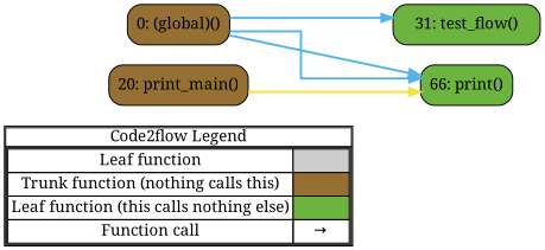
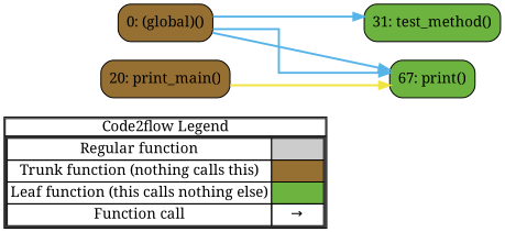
  digraph {
    concentrate=true
    fontname="Noto Serif"
    rankdir=LR
    splines=ortho
    node [fontname="Noto Serif" shape=rect fillcolor="#6db33f" style="rounded,filled"]
    edge [color="#56B4E9" fontname="Noto Serif" penwidth=2]
-   n1 [label=<         <table cellspacing="0" cellpadding="0" border="1"><tr><td>Code2flow Legend</td></tr><tr><td>         <table cellspacing="0">         <tr><td>Leaf function</td><td width="50px" bgcolor='#cccccc'></td></tr>         <tr><td>Trunk function (nothing calls this)</td><td bgcolor='#966F33'></td></tr>         <tr><td>Leaf function (this calls nothing else)</td><td bgcolor='#6db33f'></td></tr>         <tr><td>Function call</td><td><font color='black'>&#8594;</font></td></tr>         </table></td></tr></table>         > margin=0 shape=none fillcolor="" style=""]
-   n2 [label="31: test_flow()"]
-   n3 [label="66: print()"]
+   n1 [label=<         <table cellspacing="0" cellpadding="0" border="1"><tr><td>Code2flow Legend</td></tr><tr><td>         <table cellspacing="0">         <tr><td>Regular function</td><td width="50px" bgcolor='#cccccc'></td></tr>         <tr><td>Trunk function (nothing calls this)</td><td bgcolor='#966F33'></td></tr>         <tr><td>Leaf function (this calls nothing else)</td><td bgcolor='#6db33f'></td></tr>         <tr><td>Function call</td><td><font color='black'>&#8594;</font></td></tr>         </table></td></tr></table>         > margin=0 shape=none fillcolor="" style=""]
+   n2 [label="31: test_method()"]
+   n3 [label="67: print()"]
    n4 [fillcolor="#966F33" label="0: (global)()"]
    n5 [fillcolor="#966F33" label="20: print_main()"]
    subgraph sub_1 {
      label=legend
      rank=min
      n1
    }
    subgraph sub_2 {
      label="File: main"
      style=dotted
      n4
      subgraph sub_3 {
        label="Class: TestClass"
        style=dotted
        n2
      }
      subgraph sub_4 {
        label="Class: Output"
        style=dotted
        n3
      }
    }
    subgraph sub_5 {
      label="File: somemodule"
      style=dotted
      subgraph sub_6 {
        label="Class: SomeClass"
        style=dotted
        n5
      }
    }
    n4 -> n2
    n4 -> n3
    n4 -> n3
    n4 -> n3
    n4 -> n3
    n4 -> n3
    n5 -> n3 [color="#F0E442"]
  }
